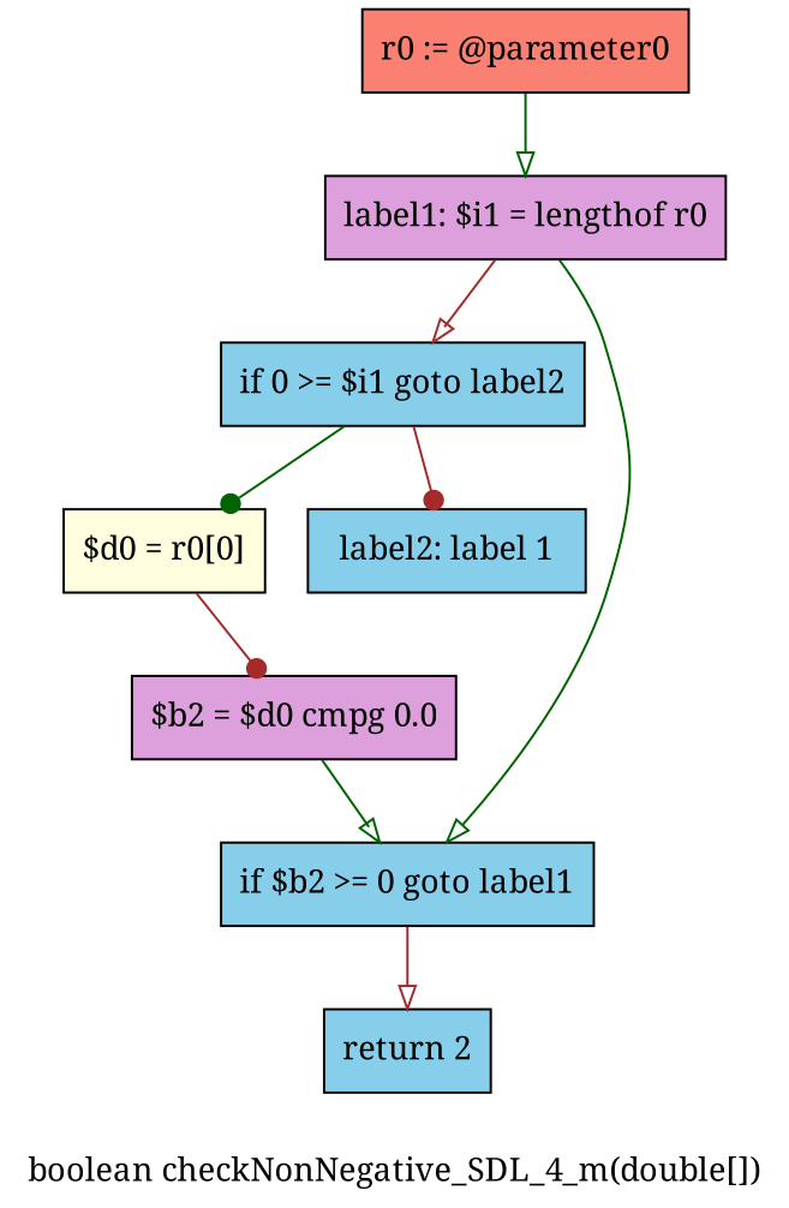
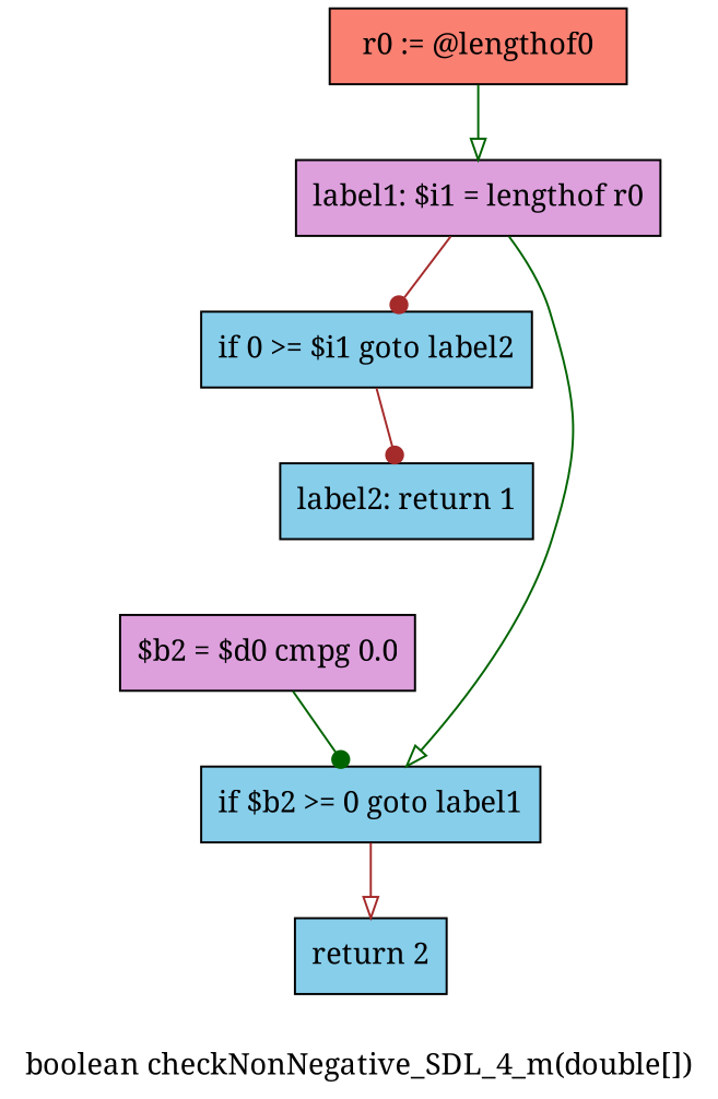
  digraph {
    fontname="Noto Serif"
    label="boolean checkNonNegative_SDL_4_m(double[])"
    node [fillcolor=skyblue fontname="Noto Serif" shape=box style=filled]
    edge [arrowhead=dot color=darkgreen fontname="Noto Serif"]
-   n1 [fillcolor=salmon label="r0 := @parameter0"]
+   n1 [fillcolor=salmon label="r0 := @lengthof0"]
    n2 [fillcolor=plum label="label1: $i1 = lengthof r0"]
    n3 [label="if 0 >= $i1 goto label2"]
    n4 [label="if $b2 >= 0 goto label1"]
-   n5 [fillcolor=lightyellow label="$d0 = r0[0]"]
-   n6 [label="label2: label 1"]
+   n6 [label="label2: return 1"]
    n7 [fillcolor=plum label="$b2 = $d0 cmpg 0.0"]
    n8 [label="return 2"]
    n1 -> n2 [arrowhead=onormal]
-   n2 -> n3 [arrowhead=onormal color=brown]
+   n2 -> n3 [color=brown]
    n2 -> n4 [arrowhead=onormal]
-   n3 -> n5
    n3 -> n6 [color=brown]
    n4 -> n8 [arrowhead=onormal color=brown]
-   n5 -> n7 [color=brown]
-   n7 -> n4 [arrowhead=onormal]
+   n7 -> n4
  }
